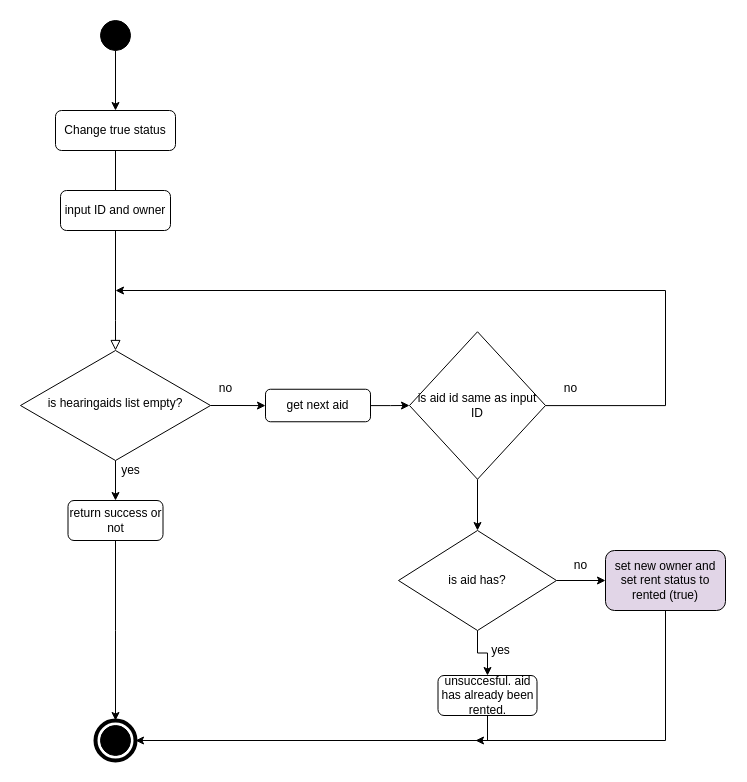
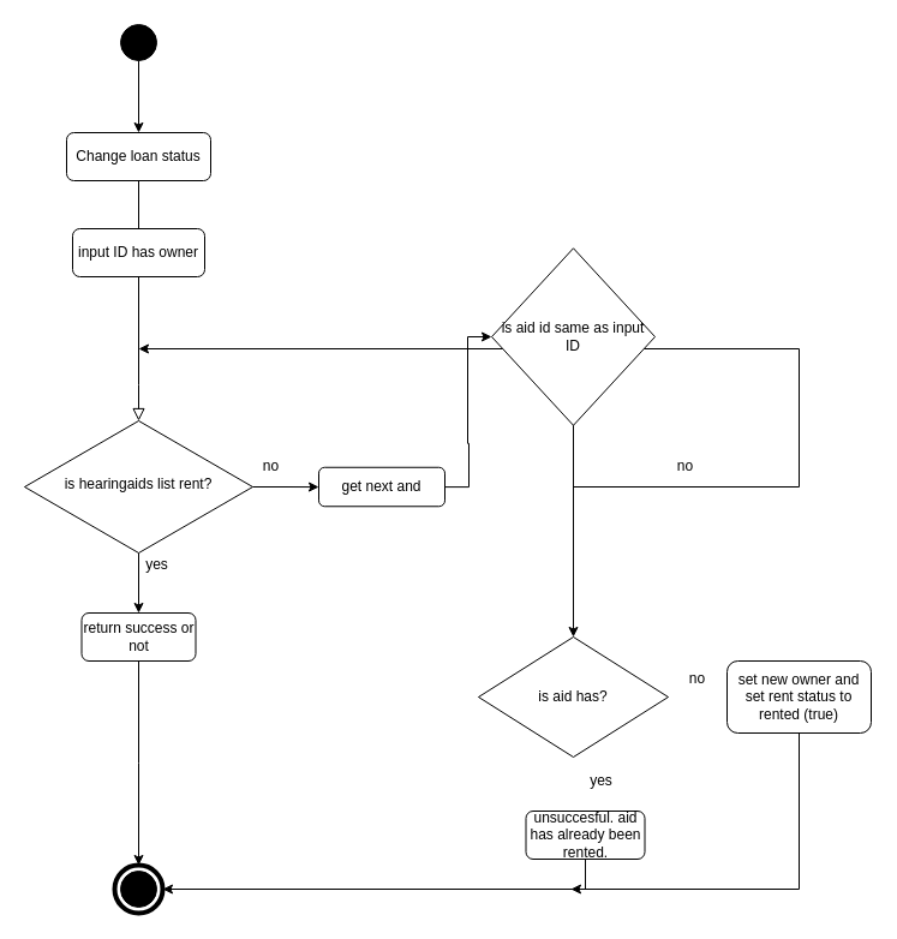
  <mxCell id="0" />
  <mxCell id="1" parent="0" />
  <mxCell id="2" value="" style="rounded=0;html=1;jettySize=auto;orthogonalLoop=1;fontSize=11;endArrow=block;endFill=0;endSize=8;strokeWidth=1;shadow=0;labelBackgroundColor=none;edgeStyle=orthogonalEdgeStyle;startArrow=none;" parent="1" source="9" target="6" edge="1"><mxGeometry relative="1" as="geometry"><Array as="points"><mxPoint x="115" y="320" /><mxPoint x="115" y="320" /></Array></mxGeometry></mxCell>
- <mxCell id="3" value="Change true status" style="rounded=1;whiteSpace=wrap;html=1;fontSize=12;glass=0;strokeWidth=1;shadow=0;" parent="1" vertex="1"><mxGeometry x="55" y="110" width="120" height="40" as="geometry" /></mxCell>
+ <mxCell id="3" value="Change loan status" style="rounded=1;whiteSpace=wrap;html=1;fontSize=12;glass=0;strokeWidth=1;shadow=0;" parent="1" vertex="1"><mxGeometry x="55" y="110" width="120" height="40" as="geometry" /></mxCell>
  <mxCell id="4" style="edgeStyle=orthogonalEdgeStyle;rounded=0;orthogonalLoop=1;jettySize=auto;html=1;" edge="1" parent="1" source="6" target="17"><mxGeometry relative="1" as="geometry" /></mxCell>
  <mxCell id="5" style="edgeStyle=orthogonalEdgeStyle;rounded=0;orthogonalLoop=1;jettySize=auto;html=1;" edge="1" parent="1" source="6" target="22"><mxGeometry relative="1" as="geometry" /></mxCell>
- <mxCell id="6" value="is hearingaids list empty?" style="rhombus;whiteSpace=wrap;html=1;shadow=0;fontFamily=Helvetica;fontSize=12;align=center;strokeWidth=1;spacing=6;spacingTop=-4;" parent="1" vertex="1"><mxGeometry x="20" y="350" width="190" height="110" as="geometry" /></mxCell>
+ <mxCell id="6" value="is hearingaids list rent?" style="rhombus;whiteSpace=wrap;html=1;shadow=0;fontFamily=Helvetica;fontSize=12;align=center;strokeWidth=1;spacing=6;spacingTop=-4;" parent="1" vertex="1"><mxGeometry x="20" y="350" width="190" height="110" as="geometry" /></mxCell>
  <mxCell id="7" style="edgeStyle=orthogonalEdgeStyle;rounded=0;orthogonalLoop=1;jettySize=auto;html=1;" edge="1" parent="1" source="8" target="3"><mxGeometry relative="1" as="geometry" /></mxCell>
  <mxCell id="8" value="" style="ellipse;whiteSpace=wrap;html=1;aspect=fixed;fillColor=#000000;" vertex="1" parent="1"><mxGeometry x="100" y="20" width="30" height="30" as="geometry" /></mxCell>
- <mxCell id="9" value="input ID and owner" style="rounded=1;whiteSpace=wrap;html=1;fillColor=#FFFFFF;" vertex="1" parent="1"><mxGeometry x="60" y="190" width="110" height="40" as="geometry" /></mxCell>
+ <mxCell id="9" value="input ID has owner" style="rounded=1;whiteSpace=wrap;html=1;fillColor=#FFFFFF;" vertex="1" parent="1"><mxGeometry x="60" y="190" width="110" height="40" as="geometry" /></mxCell>
  <mxCell id="10" value="" style="rounded=0;html=1;jettySize=auto;orthogonalLoop=1;fontSize=11;endArrow=none;endFill=0;endSize=8;strokeWidth=1;shadow=0;labelBackgroundColor=none;edgeStyle=orthogonalEdgeStyle;" edge="1" parent="1" source="3" target="9"><mxGeometry relative="1" as="geometry"><mxPoint x="115" y="150" as="sourcePoint" /><mxPoint x="115" y="420" as="targetPoint" /></mxGeometry></mxCell>
  <mxCell id="11" style="edgeStyle=orthogonalEdgeStyle;rounded=0;orthogonalLoop=1;jettySize=auto;html=1;" edge="1" parent="1" source="13"><mxGeometry relative="1" as="geometry"><mxPoint x="115" y="290" as="targetPoint" /><Array as="points"><mxPoint x="665" y="405" /><mxPoint x="665" y="290" /></Array></mxGeometry></mxCell>
  <mxCell id="12" style="edgeStyle=orthogonalEdgeStyle;rounded=0;orthogonalLoop=1;jettySize=auto;html=1;entryX=0.5;entryY=0;entryDx=0;entryDy=0;" edge="1" parent="1" source="13" target="26"><mxGeometry relative="1" as="geometry" /></mxCell>
- <mxCell id="13" value="is aid id same as input ID" style="rhombus;whiteSpace=wrap;html=1;fillColor=#FFFFFF;" vertex="1" parent="1"><mxGeometry x="409" y="331.25" width="136" height="147.5" as="geometry" /></mxCell>
+ <mxCell id="13" value="is aid id same as input ID" style="rhombus;whiteSpace=wrap;html=1;fillColor=#FFFFFF;" vertex="1" parent="1"><mxGeometry x="409" y="206.25" width="136" height="147.5" as="geometry" /></mxCell>
  <mxCell id="14" value="no&lt;br&gt;" style="text;html=1;align=center;verticalAlign=middle;resizable=0;points=[];autosize=1;strokeColor=none;fillColor=none;" vertex="1" parent="1"><mxGeometry x="210" y="377.5" width="30" height="20" as="geometry" /></mxCell>
  <mxCell id="15" value="yes" style="text;html=1;align=center;verticalAlign=middle;resizable=0;points=[];autosize=1;strokeColor=none;fillColor=none;" vertex="1" parent="1"><mxGeometry x="115" y="460" width="30" height="20" as="geometry" /></mxCell>
  <mxCell id="16" style="edgeStyle=orthogonalEdgeStyle;rounded=0;orthogonalLoop=1;jettySize=auto;html=1;" edge="1" parent="1" source="17"><mxGeometry relative="1" as="geometry"><mxPoint x="115" y="720" as="targetPoint" /></mxGeometry></mxCell>
- <mxCell id="17" value="return success or not" style="rounded=1;whiteSpace=wrap;html=1;fillColor=#FFFFFF;" vertex="1" parent="1"><mxGeometry x="67.5" y="500" width="95" height="40" as="geometry" /></mxCell>
+ <mxCell id="17" value="return success or not" style="rounded=1;whiteSpace=wrap;html=1;fillColor=#FFFFFF;" vertex="1" parent="1"><mxGeometry x="67.5" y="510" width="95" height="40" as="geometry" /></mxCell>
  <mxCell id="18" value="" style="ellipse;whiteSpace=wrap;html=1;aspect=fixed;fillColor=#FFFFFF;strokeWidth=4;" vertex="1" parent="1"><mxGeometry x="95" y="720" width="40" height="40" as="geometry" /></mxCell>
  <mxCell id="19" value="" style="ellipse;whiteSpace=wrap;html=1;aspect=fixed;fillColor=#000000;" vertex="1" parent="1"><mxGeometry x="100" y="725" width="30" height="30" as="geometry" /></mxCell>
  <mxCell id="20" value="yes" style="text;html=1;align=center;verticalAlign=middle;resizable=0;points=[];autosize=1;strokeColor=none;fillColor=none;" vertex="1" parent="1"><mxGeometry x="485" y="640" width="30" height="20" as="geometry" /></mxCell>
  <mxCell id="21" style="edgeStyle=orthogonalEdgeStyle;rounded=0;orthogonalLoop=1;jettySize=auto;html=1;entryX=0;entryY=0.5;entryDx=0;entryDy=0;" edge="1" parent="1" source="22" target="13"><mxGeometry relative="1" as="geometry"><mxPoint x="405" y="404" as="targetPoint" /></mxGeometry></mxCell>
- <mxCell id="22" value="get next aid" style="rounded=1;whiteSpace=wrap;html=1;strokeWidth=1;fillColor=#FFFFFF;" vertex="1" parent="1"><mxGeometry x="265" y="388.75" width="105" height="32.5" as="geometry" /></mxCell>
+ <mxCell id="22" value="get next and" style="rounded=1;whiteSpace=wrap;html=1;strokeWidth=1;fillColor=#FFFFFF;" vertex="1" parent="1"><mxGeometry x="265" y="388.75" width="105" height="32.5" as="geometry" /></mxCell>
  <mxCell id="23" value="no&lt;br&gt;" style="text;html=1;align=center;verticalAlign=middle;resizable=0;points=[];autosize=1;strokeColor=none;fillColor=none;" vertex="1" parent="1"><mxGeometry x="555" y="377.5" width="30" height="20" as="geometry" /></mxCell>
- <mxCell id="24" style="edgeStyle=orthogonalEdgeStyle;rounded=0;orthogonalLoop=1;jettySize=auto;html=1;entryX=0.5;entryY=0;entryDx=0;entryDy=0;" edge="1" parent="1" source="26" target="28"><mxGeometry relative="1" as="geometry" /></mxCell>
- <mxCell id="25" style="edgeStyle=orthogonalEdgeStyle;rounded=0;orthogonalLoop=1;jettySize=auto;html=1;entryX=0;entryY=0.5;entryDx=0;entryDy=0;" edge="1" parent="1" source="26" target="30"><mxGeometry relative="1" as="geometry" /></mxCell>
  <mxCell id="26" value="is aid has?" style="rhombus;whiteSpace=wrap;html=1;strokeWidth=1;fillColor=#FFFFFF;" vertex="1" parent="1"><mxGeometry x="398" y="530" width="158" height="100" as="geometry" /></mxCell>
  <mxCell id="27" style="edgeStyle=orthogonalEdgeStyle;rounded=0;orthogonalLoop=1;jettySize=auto;html=1;entryX=1;entryY=0.5;entryDx=0;entryDy=0;exitX=0.5;exitY=1;exitDx=0;exitDy=0;" edge="1" parent="1" source="28" target="18"><mxGeometry relative="1" as="geometry"><mxPoint x="477" y="760" as="targetPoint" /><Array as="points"><mxPoint x="477" y="740" /><mxPoint x="135" y="740" /></Array></mxGeometry></mxCell>
  <mxCell id="28" value="unsuccesful. aid has already been rented." style="rounded=1;whiteSpace=wrap;html=1;strokeWidth=1;fillColor=#FFFFFF;" vertex="1" parent="1"><mxGeometry x="437.5" y="675" width="99" height="40" as="geometry" /></mxCell>
  <mxCell id="29" style="edgeStyle=orthogonalEdgeStyle;rounded=0;orthogonalLoop=1;jettySize=auto;html=1;" edge="1" parent="1" source="30"><mxGeometry relative="1" as="geometry"><mxPoint x="475" y="740" as="targetPoint" /><Array as="points"><mxPoint x="665" y="740" /></Array></mxGeometry></mxCell>
- <mxCell id="30" value="set new owner and set rent status to rented (true)" style="rounded=1;whiteSpace=wrap;html=1;strokeWidth=1;fillColor=#e1d5e7;" vertex="1" parent="1"><mxGeometry x="605" y="550" width="120" height="60" as="geometry" /></mxCell>
+ <mxCell id="30" value="set new owner and set rent status to rented (true)" style="rounded=1;whiteSpace=wrap;html=1;strokeWidth=1;fillColor=#FFFFFF;" vertex="1" parent="1"><mxGeometry x="605" y="550" width="120" height="60" as="geometry" /></mxCell>
  <mxCell id="31" value="no&lt;br&gt;" style="text;html=1;align=center;verticalAlign=middle;resizable=0;points=[];autosize=1;strokeColor=none;fillColor=none;" vertex="1" parent="1"><mxGeometry x="565" y="555" width="30" height="20" as="geometry" /></mxCell>
